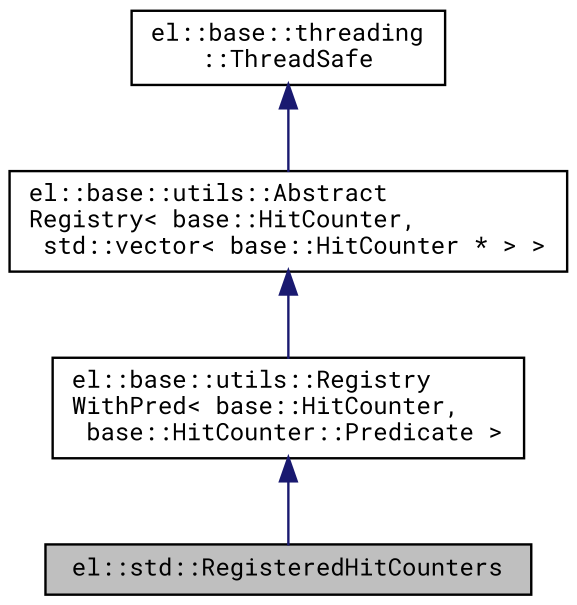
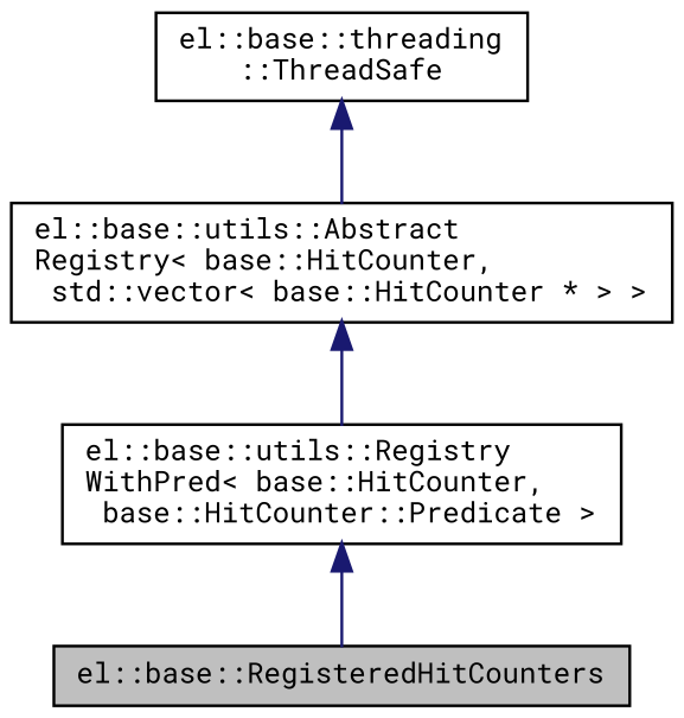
  digraph {
    rankdir=TB
    fontname="Roboto Mono"
    node [color=black fillcolor=white fontname="Roboto Mono" fontsize=10 shape=record style=filled]
    edge [color=midnightblue dir=back fontname="Roboto Mono" fontsize=10 labelfontname=Helvetica labelfontsize=10 style=solid]
-   n1 [fillcolor=grey75 fontcolor=black height=0.2 label="el::std::RegisteredHitCounters" width=0.4]
+   n1 [fillcolor=grey75 fontcolor=black height=0.2 label="el::base::RegisteredHitCounters" width=0.4]
    n2 [height=0.2 label="el::base::utils::Registry\lWithPred\< base::HitCounter,\l base::HitCounter::Predicate \>" width=0.4]
    n3 [height=0.2 label="el::base::utils::Abstract\lRegistry\< base::HitCounter,\l std::vector\< base::HitCounter * \> \>" width=0.4]
    n4 [height=0.2 label="el::base::threading\l::ThreadSafe" width=0.4]
    n2 -> n1
    n3 -> n2
    n4 -> n3
  }
